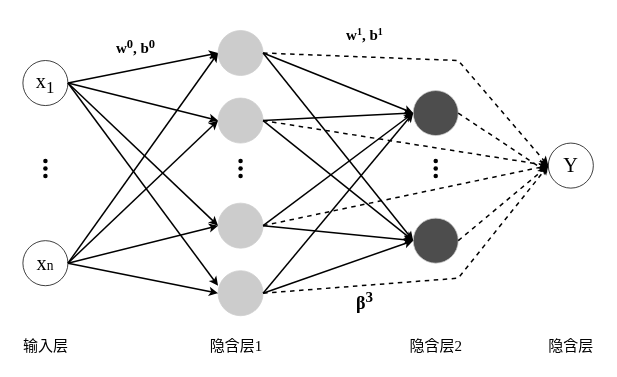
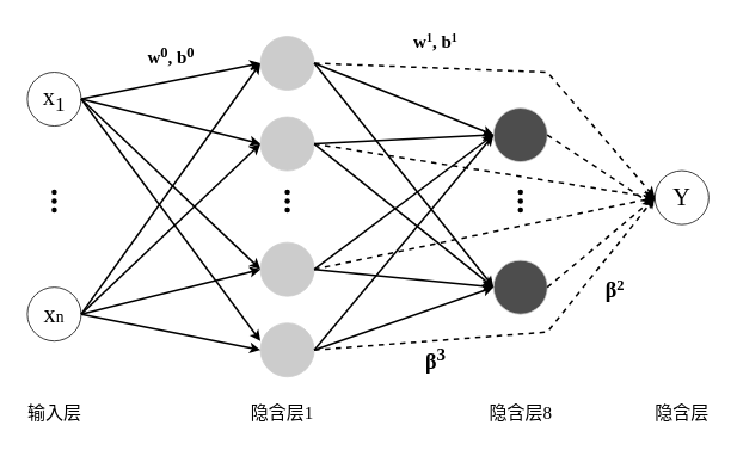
  <mxCell id="0" />
  <mxCell id="1" parent="0" />
  <mxCell id="2" style="rounded=0;orthogonalLoop=1;jettySize=auto;html=1;exitX=1;exitY=0.5;exitDx=0;exitDy=0;entryX=0;entryY=0.5;entryDx=0;entryDy=0;strokeWidth=2;fontFamily=Times New Roman;" edge="1" parent="1" source="3" target="8"><mxGeometry relative="1" as="geometry" /></mxCell>
  <mxCell id="3" value="&lt;font style=&quot;font-size: 27px;&quot;&gt;x&lt;sub&gt;1&lt;/sub&gt;&lt;/font&gt;" style="ellipse;whiteSpace=wrap;html=1;aspect=fixed;fontFamily=Times New Roman;" vertex="1" parent="1"><mxGeometry x="30" y="80" width="60" height="60" as="geometry" /></mxCell>
  <mxCell id="4" value="&lt;font style=&quot;font-size: 27px;&quot;&gt;x&lt;/font&gt;&lt;font size=&quot;4&quot;&gt;n&lt;/font&gt;" style="ellipse;whiteSpace=wrap;html=1;aspect=fixed;fontFamily=Times New Roman;" vertex="1" parent="1"><mxGeometry x="30" y="320" width="60" height="60" as="geometry" /></mxCell>
  <mxCell id="5" value="" style="shape=waypoint;sketch=0;size=6;pointerEvents=1;points=[];fillColor=none;resizable=0;rotatable=0;perimeter=centerPerimeter;snapToPoint=1;fontFamily=Times New Roman;" vertex="1" parent="1"><mxGeometry x="50" y="204" width="20" height="20" as="geometry" /></mxCell>
  <mxCell id="6" value="" style="shape=waypoint;sketch=0;size=6;pointerEvents=1;points=[];fillColor=none;resizable=0;rotatable=0;perimeter=centerPerimeter;snapToPoint=1;fontFamily=Times New Roman;" vertex="1" parent="1"><mxGeometry x="50" y="214" width="20" height="20" as="geometry" /></mxCell>
  <mxCell id="7" value="" style="shape=waypoint;sketch=0;size=6;pointerEvents=1;points=[];fillColor=none;resizable=0;rotatable=0;perimeter=centerPerimeter;snapToPoint=1;fontFamily=Times New Roman;" vertex="1" parent="1"><mxGeometry x="50" y="224" width="20" height="20" as="geometry" /></mxCell>
  <mxCell id="8" value="" style="ellipse;whiteSpace=wrap;html=1;aspect=fixed;fillColor=#CCCCCC;strokeColor=#CCCCCC;fontFamily=Times New Roman;" vertex="1" parent="1"><mxGeometry x="290" y="40" width="60" height="60" as="geometry" /></mxCell>
  <mxCell id="9" value="" style="ellipse;whiteSpace=wrap;html=1;aspect=fixed;fillColor=#CCCCCC;strokeColor=#CCCCCC;fontFamily=Times New Roman;" vertex="1" parent="1"><mxGeometry x="290" y="270" width="60" height="60" as="geometry" /></mxCell>
  <mxCell id="10" value="" style="ellipse;whiteSpace=wrap;html=1;aspect=fixed;fillColor=#CCCCCC;strokeColor=#CCCCCC;fontFamily=Times New Roman;" vertex="1" parent="1"><mxGeometry x="290" y="360" width="60" height="60" as="geometry" /></mxCell>
  <mxCell id="11" value="" style="shape=waypoint;sketch=0;size=6;pointerEvents=1;points=[];fillColor=none;resizable=0;rotatable=0;perimeter=centerPerimeter;snapToPoint=1;fontFamily=Times New Roman;" vertex="1" parent="1"><mxGeometry x="310" y="204" width="20" height="20" as="geometry" /></mxCell>
  <mxCell id="12" value="" style="shape=waypoint;sketch=0;size=6;pointerEvents=1;points=[];fillColor=none;resizable=0;rotatable=0;perimeter=centerPerimeter;snapToPoint=1;fontFamily=Times New Roman;" vertex="1" parent="1"><mxGeometry x="310" y="214" width="20" height="20" as="geometry" /></mxCell>
  <mxCell id="13" value="" style="shape=waypoint;sketch=0;size=6;pointerEvents=1;points=[];fillColor=none;resizable=0;rotatable=0;perimeter=centerPerimeter;snapToPoint=1;fontFamily=Times New Roman;" vertex="1" parent="1"><mxGeometry x="310" y="224" width="20" height="20" as="geometry" /></mxCell>
  <mxCell id="14" style="rounded=0;orthogonalLoop=1;jettySize=auto;html=1;entryX=0;entryY=0.5;entryDx=0;entryDy=0;strokeWidth=2;exitX=1;exitY=0.5;exitDx=0;exitDy=0;fontFamily=Times New Roman;" edge="1" parent="1" target="9" source="3"><mxGeometry relative="1" as="geometry"><mxPoint x="110" y="100" as="sourcePoint" /><mxPoint x="300" y="70" as="targetPoint" /></mxGeometry></mxCell>
  <mxCell id="15" value="" style="ellipse;whiteSpace=wrap;html=1;aspect=fixed;fillColor=#CCCCCC;strokeColor=#CCCCCC;fontFamily=Times New Roman;" vertex="1" parent="1"><mxGeometry x="290" y="130" width="60" height="60" as="geometry" /></mxCell>
  <mxCell id="16" style="rounded=0;orthogonalLoop=1;jettySize=auto;html=1;entryX=0;entryY=0.5;entryDx=0;entryDy=0;strokeWidth=2;exitX=1;exitY=0.5;exitDx=0;exitDy=0;fontFamily=Times New Roman;" edge="1" parent="1" target="15" source="3"><mxGeometry relative="1" as="geometry"><mxPoint x="110" y="100" as="sourcePoint" /><mxPoint x="300" y="70" as="targetPoint" /></mxGeometry></mxCell>
  <mxCell id="17" style="rounded=0;orthogonalLoop=1;jettySize=auto;html=1;exitX=1;exitY=0.5;exitDx=0;exitDy=0;entryX=0;entryY=0.5;entryDx=0;entryDy=0;strokeWidth=2;fontFamily=Times New Roman;" edge="1" parent="1" source="3"><mxGeometry relative="1" as="geometry"><mxPoint x="110" y="100" as="sourcePoint" /><mxPoint x="290" y="380" as="targetPoint" /></mxGeometry></mxCell>
  <mxCell id="18" style="rounded=0;orthogonalLoop=1;jettySize=auto;html=1;exitX=1;exitY=0.5;exitDx=0;exitDy=0;entryX=0;entryY=0.5;entryDx=0;entryDy=0;strokeWidth=2;fontFamily=Times New Roman;" edge="1" parent="1" source="4" target="10"><mxGeometry relative="1" as="geometry"><mxPoint x="130" y="120" as="sourcePoint" /><mxPoint x="310" y="400" as="targetPoint" /></mxGeometry></mxCell>
  <mxCell id="19" style="rounded=0;orthogonalLoop=1;jettySize=auto;html=1;exitX=1;exitY=0.5;exitDx=0;exitDy=0;entryX=0;entryY=0.5;entryDx=0;entryDy=0;strokeWidth=2;fontFamily=Times New Roman;" edge="1" parent="1" source="4" target="8"><mxGeometry relative="1" as="geometry"><mxPoint x="120" y="110" as="sourcePoint" /><mxPoint x="300" y="70" as="targetPoint" /></mxGeometry></mxCell>
  <mxCell id="20" style="rounded=0;orthogonalLoop=1;jettySize=auto;html=1;exitX=1;exitY=0.5;exitDx=0;exitDy=0;entryX=0;entryY=0.5;entryDx=0;entryDy=0;strokeWidth=2;fontFamily=Times New Roman;" edge="1" parent="1" source="4" target="15"><mxGeometry relative="1" as="geometry"><mxPoint x="130" y="120" as="sourcePoint" /><mxPoint x="310" y="80" as="targetPoint" /></mxGeometry></mxCell>
  <mxCell id="21" style="rounded=0;orthogonalLoop=1;jettySize=auto;html=1;exitX=1;exitY=0.5;exitDx=0;exitDy=0;entryX=0;entryY=0.5;entryDx=0;entryDy=0;strokeWidth=2;fontFamily=Times New Roman;" edge="1" parent="1" source="4" target="9"><mxGeometry relative="1" as="geometry"><mxPoint x="140" y="130" as="sourcePoint" /><mxPoint x="320" y="90" as="targetPoint" /></mxGeometry></mxCell>
  <mxCell id="22" value="" style="ellipse;whiteSpace=wrap;html=1;aspect=fixed;fillColor=#4D4D4D;strokeColor=#CCCCCC;fontFamily=Times New Roman;" vertex="1" parent="1"><mxGeometry x="550" y="120" width="60" height="60" as="geometry" /></mxCell>
  <mxCell id="23" value="" style="ellipse;whiteSpace=wrap;html=1;aspect=fixed;fillColor=#4D4D4D;strokeColor=#CCCCCC;fontFamily=Times New Roman;" vertex="1" parent="1"><mxGeometry x="550" y="290" width="60" height="60" as="geometry" /></mxCell>
  <mxCell id="24" style="rounded=0;orthogonalLoop=1;jettySize=auto;html=1;exitX=1;exitY=0.5;exitDx=0;exitDy=0;entryX=0;entryY=0.5;entryDx=0;entryDy=0;strokeWidth=2;fontFamily=Times New Roman;" edge="1" parent="1" source="8" target="22"><mxGeometry relative="1" as="geometry"><mxPoint x="120" y="110" as="sourcePoint" /><mxPoint x="300" y="70" as="targetPoint" /></mxGeometry></mxCell>
  <mxCell id="25" style="rounded=0;orthogonalLoop=1;jettySize=auto;html=1;exitX=1;exitY=0.5;exitDx=0;exitDy=0;entryX=0;entryY=0.5;entryDx=0;entryDy=0;strokeWidth=2;fontFamily=Times New Roman;" edge="1" parent="1" source="8" target="23"><mxGeometry relative="1" as="geometry"><mxPoint x="380" y="70" as="sourcePoint" /><mxPoint x="560" y="160" as="targetPoint" /></mxGeometry></mxCell>
  <mxCell id="26" style="rounded=0;orthogonalLoop=1;jettySize=auto;html=1;exitX=1;exitY=0.5;exitDx=0;exitDy=0;entryX=0;entryY=0.5;entryDx=0;entryDy=0;strokeWidth=2;fontFamily=Times New Roman;" edge="1" parent="1" source="15" target="22"><mxGeometry relative="1" as="geometry"><mxPoint x="390" y="80" as="sourcePoint" /><mxPoint x="570" y="170" as="targetPoint" /></mxGeometry></mxCell>
  <mxCell id="27" style="rounded=0;orthogonalLoop=1;jettySize=auto;html=1;exitX=1;exitY=0.5;exitDx=0;exitDy=0;entryX=0;entryY=0.5;entryDx=0;entryDy=0;strokeWidth=2;fontFamily=Times New Roman;" edge="1" parent="1" source="9" target="22"><mxGeometry relative="1" as="geometry"><mxPoint x="400" y="90" as="sourcePoint" /><mxPoint x="580" y="180" as="targetPoint" /></mxGeometry></mxCell>
  <mxCell id="28" style="rounded=0;orthogonalLoop=1;jettySize=auto;html=1;exitX=1;exitY=0.5;exitDx=0;exitDy=0;entryX=0;entryY=0.5;entryDx=0;entryDy=0;strokeWidth=2;fontFamily=Times New Roman;" edge="1" parent="1" source="15" target="23"><mxGeometry relative="1" as="geometry"><mxPoint x="410" y="100" as="sourcePoint" /><mxPoint x="590" y="190" as="targetPoint" /></mxGeometry></mxCell>
  <mxCell id="29" style="rounded=0;orthogonalLoop=1;jettySize=auto;html=1;exitX=1;exitY=0.5;exitDx=0;exitDy=0;entryX=0;entryY=0.5;entryDx=0;entryDy=0;strokeWidth=2;fontFamily=Times New Roman;" edge="1" parent="1" source="9" target="23"><mxGeometry relative="1" as="geometry"><mxPoint x="420" y="110" as="sourcePoint" /><mxPoint x="600" y="200" as="targetPoint" /></mxGeometry></mxCell>
  <mxCell id="30" style="rounded=0;orthogonalLoop=1;jettySize=auto;html=1;exitX=1;exitY=0.5;exitDx=0;exitDy=0;entryX=0;entryY=0.5;entryDx=0;entryDy=0;strokeWidth=2;fontFamily=Times New Roman;" edge="1" parent="1" source="10" target="23"><mxGeometry relative="1" as="geometry"><mxPoint x="120" y="350" as="sourcePoint" /><mxPoint x="300" y="390" as="targetPoint" /></mxGeometry></mxCell>
  <mxCell id="31" style="rounded=0;orthogonalLoop=1;jettySize=auto;html=1;exitX=1;exitY=0.5;exitDx=0;exitDy=0;entryX=0;entryY=0.5;entryDx=0;entryDy=0;strokeWidth=2;fontFamily=Times New Roman;" edge="1" parent="1" source="10" target="22"><mxGeometry relative="1" as="geometry"><mxPoint x="380" y="390" as="sourcePoint" /><mxPoint x="560" y="300" as="targetPoint" /></mxGeometry></mxCell>
- <mxCell id="32" value="&lt;font style=&quot;font-size: 20px;&quot;&gt;w&lt;sup&gt;0&lt;/sup&gt;, b&lt;sup&gt;0&lt;/sup&gt;&lt;/font&gt;" style="text;html=1;align=center;verticalAlign=bottom;resizable=0;points=[];autosize=1;strokeColor=none;fillColor=none;fontStyle=1;horizontal=1;fontFamily=Times New Roman;fontSize=20;" vertex="1" parent="1"><mxGeometry x="145" y="38" width="70" height="40" as="geometry" /></mxCell>
+ <mxCell id="32" value="&lt;font style=&quot;font-size: 20px;&quot;&gt;w&lt;sup&gt;0&lt;/sup&gt;, b&lt;sup&gt;0&lt;/sup&gt;&lt;/font&gt;" style="text;html=1;align=center;verticalAlign=bottom;resizable=0;points=[];autosize=1;strokeColor=none;fillColor=none;fontStyle=1;horizontal=1;fontFamily=Times New Roman;fontSize=20;" vertex="1" parent="1"><mxGeometry x="155" y="38" width="70" height="40" as="geometry" /></mxCell>
  <mxCell id="33" value="β&lt;sup&gt;3&lt;/sup&gt;&lt;span style=&quot;font-size: 24px; font-weight: 400; text-align: start;&quot;&gt;&lt;/span&gt;" style="text;html=1;align=center;verticalAlign=bottom;resizable=0;points=[];autosize=1;strokeColor=none;fillColor=none;fontStyle=1;horizontal=1;fontFamily=Times New Roman;fontSize=24;" vertex="1" parent="1"><mxGeometry x="460" y="370" width="50" height="50" as="geometry" /></mxCell>
  <mxCell id="34" value="&lt;font style=&quot;font-size: 27px;&quot;&gt;Y&lt;/font&gt;" style="ellipse;whiteSpace=wrap;html=1;aspect=fixed;fontFamily=Times New Roman;" vertex="1" parent="1"><mxGeometry x="730" y="190" width="60" height="60" as="geometry" /></mxCell>
  <mxCell id="35" style="rounded=0;orthogonalLoop=1;jettySize=auto;html=1;exitX=1;exitY=0.5;exitDx=0;exitDy=0;entryX=0;entryY=0.5;entryDx=0;entryDy=0;strokeWidth=2;dashed=1;fontFamily=Times New Roman;" edge="1" parent="1" source="8" target="34"><mxGeometry relative="1" as="geometry"><mxPoint x="380" y="70" as="sourcePoint" /><mxPoint x="560" y="160" as="targetPoint" /><Array as="points"><mxPoint x="610" y="80" /></Array></mxGeometry></mxCell>
  <mxCell id="36" style="rounded=0;orthogonalLoop=1;jettySize=auto;html=1;exitX=1;exitY=0.5;exitDx=0;exitDy=0;entryX=0;entryY=0.5;entryDx=0;entryDy=0;strokeWidth=2;dashed=1;fontFamily=Times New Roman;" edge="1" parent="1" source="15" target="34"><mxGeometry relative="1" as="geometry"><mxPoint x="380" y="70" as="sourcePoint" /><mxPoint x="740" y="220" as="targetPoint" /><Array as="points" /></mxGeometry></mxCell>
  <mxCell id="37" style="rounded=0;orthogonalLoop=1;jettySize=auto;html=1;exitX=1;exitY=0.5;exitDx=0;exitDy=0;entryX=0;entryY=0.5;entryDx=0;entryDy=0;strokeWidth=2;dashed=1;fontFamily=Times New Roman;" edge="1" parent="1" source="9" target="34"><mxGeometry relative="1" as="geometry"><mxPoint x="360" y="170" as="sourcePoint" /><mxPoint x="740" y="230" as="targetPoint" /><Array as="points" /></mxGeometry></mxCell>
  <mxCell id="38" style="rounded=0;orthogonalLoop=1;jettySize=auto;html=1;exitX=1;exitY=0.5;exitDx=0;exitDy=0;entryX=0;entryY=0.5;entryDx=0;entryDy=0;strokeWidth=2;dashed=1;fontFamily=Times New Roman;" edge="1" parent="1" source="10" target="34"><mxGeometry relative="1" as="geometry"><mxPoint x="410" y="270" as="sourcePoint" /><mxPoint x="790" y="420" as="targetPoint" /><Array as="points"><mxPoint x="610" y="370" /></Array></mxGeometry></mxCell>
  <mxCell id="39" style="rounded=0;orthogonalLoop=1;jettySize=auto;html=1;exitX=1;exitY=0.5;exitDx=0;exitDy=0;entryX=-0.017;entryY=0.65;entryDx=0;entryDy=0;strokeWidth=2;dashed=1;entryPerimeter=0;fontFamily=Times New Roman;" edge="1" parent="1" source="22" target="34"><mxGeometry relative="1" as="geometry"><mxPoint x="360" y="170" as="sourcePoint" /><mxPoint x="740" y="230" as="targetPoint" /><Array as="points" /></mxGeometry></mxCell>
  <mxCell id="40" style="rounded=0;orthogonalLoop=1;jettySize=auto;html=1;exitX=1;exitY=0.5;exitDx=0;exitDy=0;entryX=0;entryY=0.5;entryDx=0;entryDy=0;strokeWidth=2;dashed=1;fontFamily=Times New Roman;" edge="1" parent="1" source="23" target="34"><mxGeometry relative="1" as="geometry"><mxPoint x="370" y="180" as="sourcePoint" /><mxPoint x="750" y="240" as="targetPoint" /><Array as="points" /></mxGeometry></mxCell>
+ <mxCell id="41" value="β&lt;span style=&quot;font-size: 20px;&quot;&gt;&lt;sup&gt;2&lt;/sup&gt;&lt;/span&gt;&lt;span style=&quot;font-size: 24px; font-weight: 400; text-align: start;&quot;&gt;&lt;/span&gt;" style="text;html=1;align=center;verticalAlign=bottom;resizable=0;points=[];autosize=1;strokeColor=none;fillColor=none;fontStyle=1;horizontal=1;fontFamily=Times New Roman;fontSize=24;" vertex="1" parent="1"><mxGeometry x="665" y="300" width="40" height="40" as="geometry" /></mxCell>
  <mxCell id="42" value="" style="shape=waypoint;sketch=0;size=6;pointerEvents=1;points=[];fillColor=none;resizable=0;rotatable=0;perimeter=centerPerimeter;snapToPoint=1;fontFamily=Times New Roman;" vertex="1" parent="1"><mxGeometry x="570" y="204" width="20" height="20" as="geometry" /></mxCell>
  <mxCell id="43" value="" style="shape=waypoint;sketch=0;size=6;pointerEvents=1;points=[];fillColor=none;resizable=0;rotatable=0;perimeter=centerPerimeter;snapToPoint=1;fontFamily=Times New Roman;" vertex="1" parent="1"><mxGeometry x="570" y="214" width="20" height="20" as="geometry" /></mxCell>
  <mxCell id="44" value="" style="shape=waypoint;sketch=0;size=6;pointerEvents=1;points=[];fillColor=none;resizable=0;rotatable=0;perimeter=centerPerimeter;snapToPoint=1;fontFamily=Times New Roman;" vertex="1" parent="1"><mxGeometry x="570" y="224" width="20" height="20" as="geometry" /></mxCell>
  <mxCell id="45" value="&lt;font style=&quot;font-size: 20px;&quot;&gt;w&lt;/font&gt;&lt;font&gt;&lt;font size=&quot;3&quot;&gt;&lt;sup&gt;1&lt;/sup&gt;&lt;/font&gt;, b&lt;/font&gt;&lt;font size=&quot;3&quot;&gt;&lt;sup&gt;1&lt;/sup&gt;&lt;/font&gt;" style="text;html=1;align=center;verticalAlign=bottom;resizable=0;points=[];autosize=1;strokeColor=none;fillColor=none;fontStyle=1;horizontal=1;fontFamily=Times New Roman;fontSize=20;" vertex="1" parent="1"><mxGeometry x="450" y="20" width="70" height="40" as="geometry" /></mxCell>
  <mxCell id="46" value="&lt;font style=&quot;font-size: 20px;&quot; face=&quot;Times New Roman&quot;&gt;输入层&lt;/font&gt;" style="text;html=1;align=center;verticalAlign=middle;resizable=0;points=[];autosize=1;strokeColor=none;fillColor=none;fontSize=20;" vertex="1" parent="1"><mxGeometry x="20" y="440" width="80" height="40" as="geometry" /></mxCell>
  <mxCell id="47" value="&lt;font style=&quot;font-size: 20px;&quot; face=&quot;Times New Roman&quot;&gt;隐含层1&lt;/font&gt;" style="text;html=1;align=center;verticalAlign=middle;resizable=0;points=[];autosize=1;strokeColor=none;fillColor=none;fontSize=20;" vertex="1" parent="1"><mxGeometry x="269" y="440" width="90" height="40" as="geometry" /></mxCell>
- <mxCell id="48" value="&lt;font style=&quot;font-size: 20px;&quot; face=&quot;Times New Roman&quot;&gt;隐含层2&lt;/font&gt;" style="text;html=1;align=center;verticalAlign=middle;resizable=0;points=[];autosize=1;strokeColor=none;fillColor=none;fontSize=20;" vertex="1" parent="1"><mxGeometry x="535" y="440" width="90" height="40" as="geometry" /></mxCell>
+ <mxCell id="48" value="&lt;font style=&quot;font-size: 20px;&quot; face=&quot;Times New Roman&quot;&gt;隐含层8&lt;/font&gt;" style="text;html=1;align=center;verticalAlign=middle;resizable=0;points=[];autosize=1;strokeColor=none;fillColor=none;fontSize=20;" vertex="1" parent="1"><mxGeometry x="535" y="440" width="90" height="40" as="geometry" /></mxCell>
  <mxCell id="49" value="&lt;font face=&quot;Times New Roman&quot;&gt;隐含层&lt;/font&gt;" style="text;html=1;align=center;verticalAlign=middle;resizable=0;points=[];autosize=1;strokeColor=none;fillColor=none;fontSize=20;" vertex="1" parent="1"><mxGeometry x="720" y="440" width="80" height="40" as="geometry" /></mxCell>
